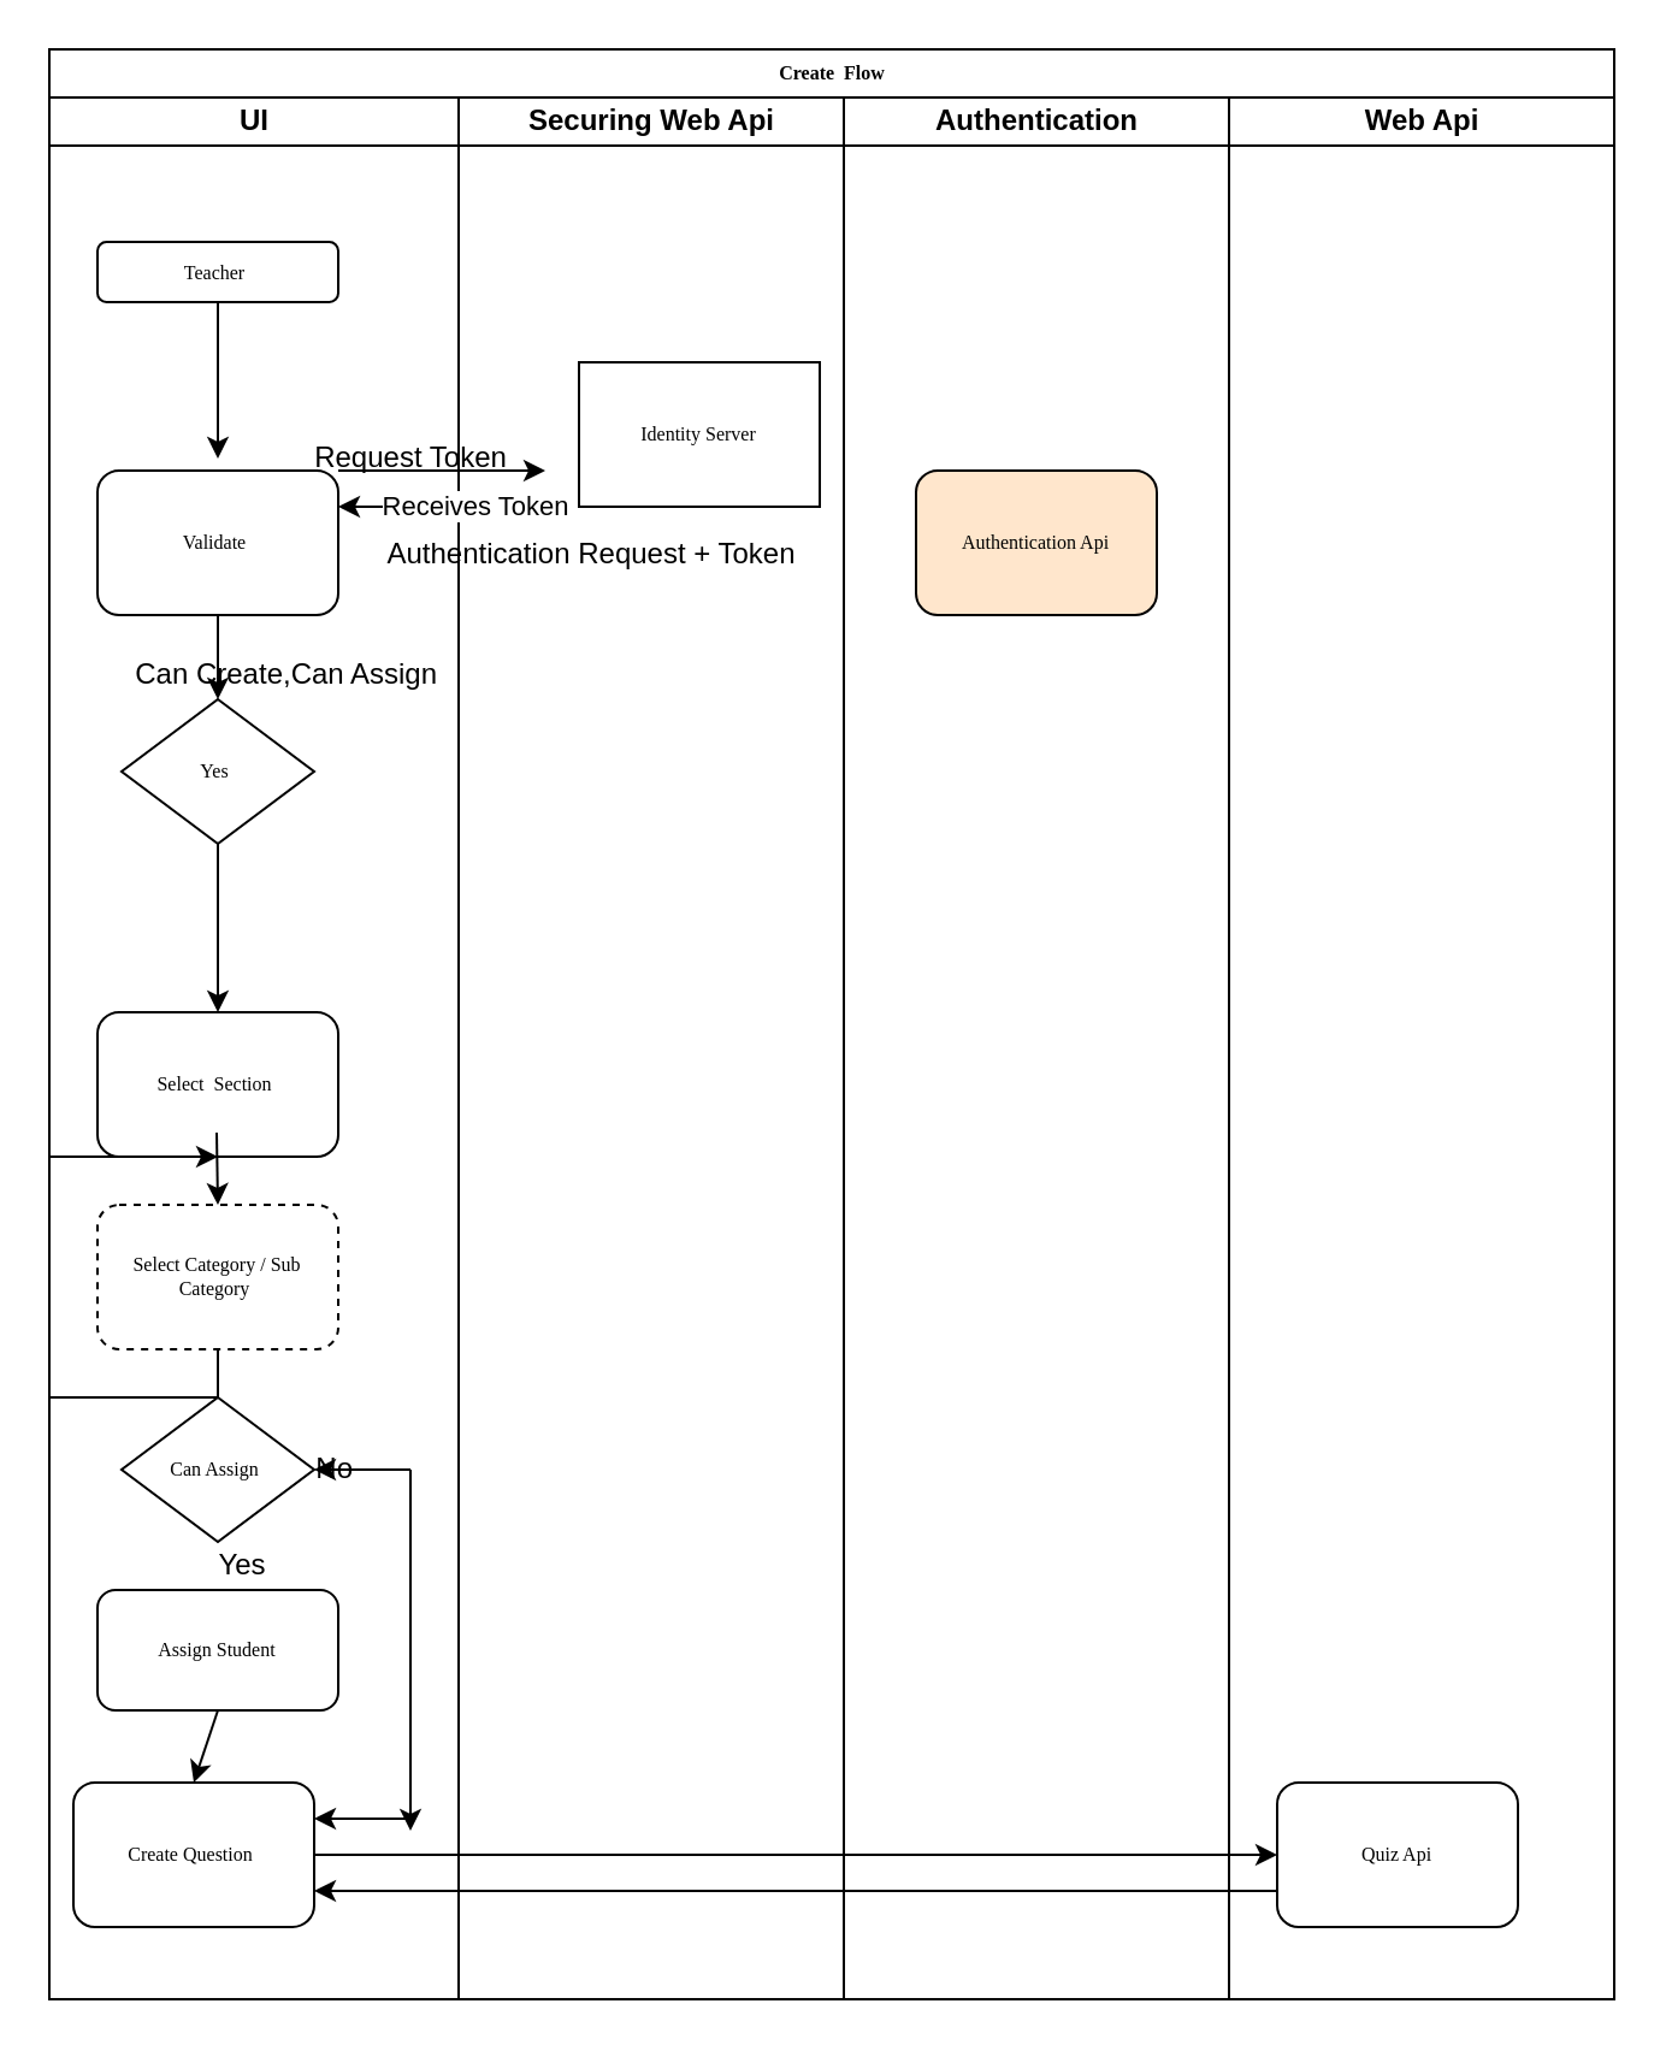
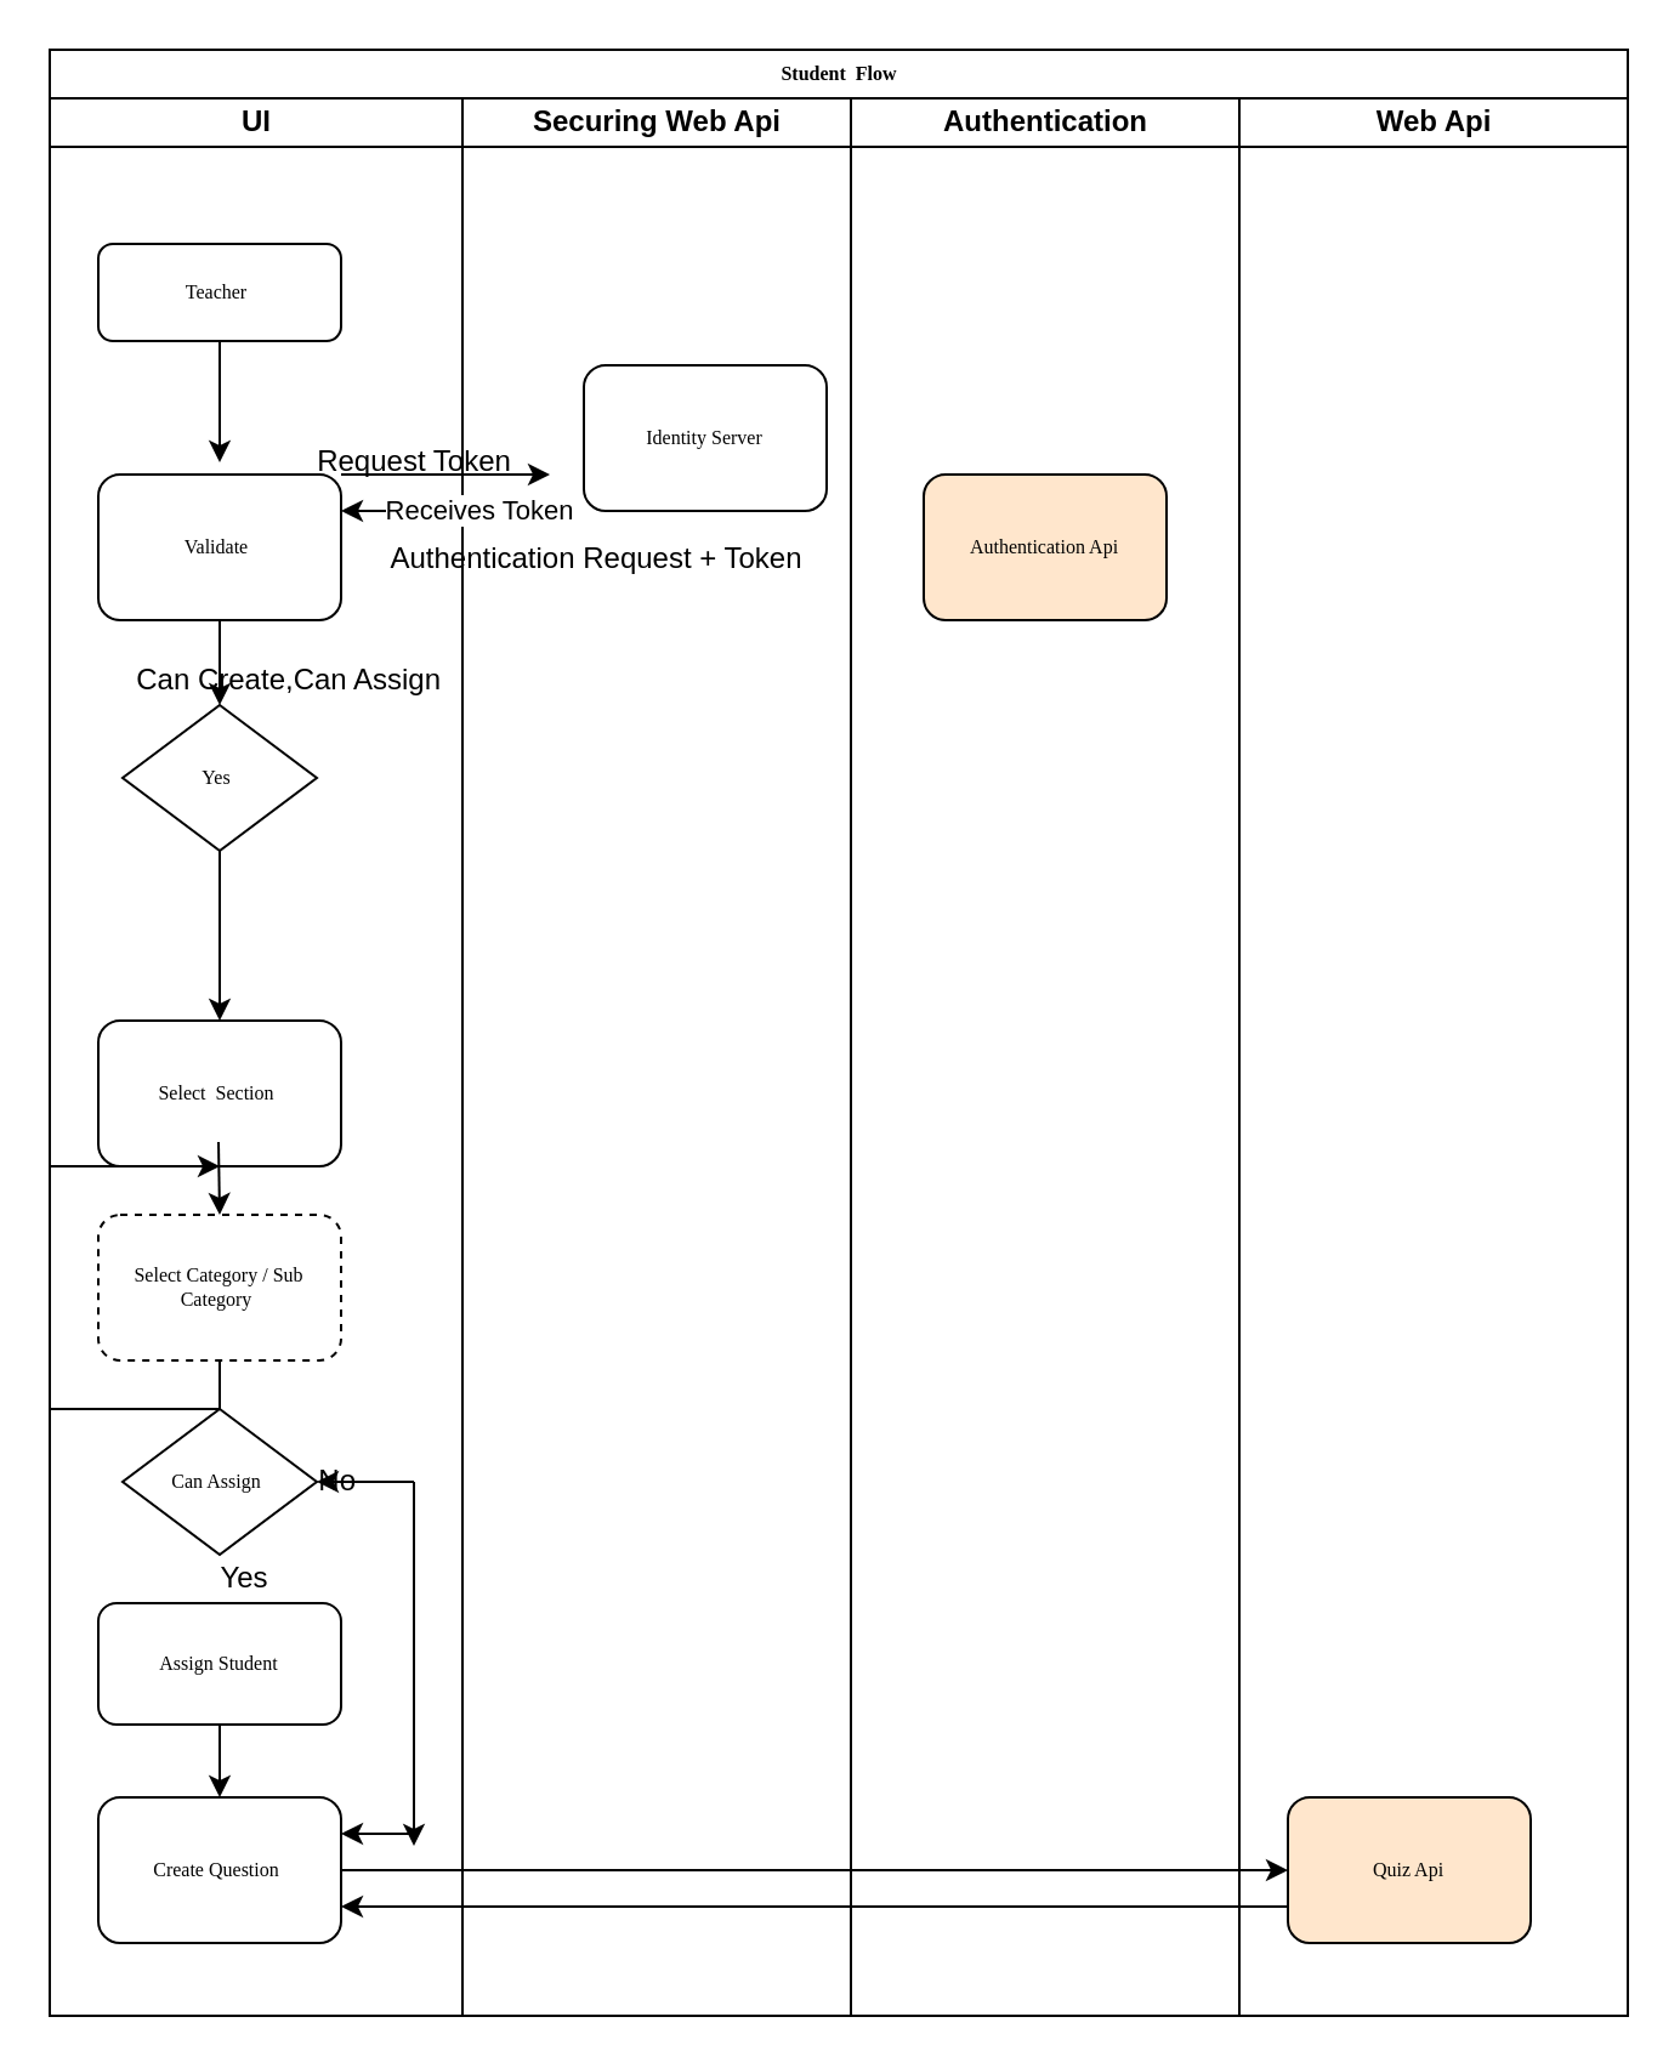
  <mxCell id="0" />
  <mxCell id="1" parent="0" />
- <mxCell id="2" value="Create&amp;nbsp; Flow" style="swimlane;html=1;childLayout=stackLayout;startSize=20;rounded=0;shadow=0;labelBackgroundColor=none;strokeWidth=1;fontFamily=Verdana;fontSize=8;align=center;" parent="1" vertex="1"><mxGeometry x="20" y="20" width="650" height="810" as="geometry" /></mxCell>
+ <mxCell id="2" value="Student&amp;nbsp; Flow" style="swimlane;html=1;childLayout=stackLayout;startSize=20;rounded=0;shadow=0;labelBackgroundColor=none;strokeWidth=1;fontFamily=Verdana;fontSize=8;align=center;" parent="1" vertex="1"><mxGeometry x="20" y="20" width="650" height="810" as="geometry" /></mxCell>
  <mxCell id="3" value="UI" style="swimlane;html=1;startSize=20;" parent="2" vertex="1"><mxGeometry y="20" width="170" height="790" as="geometry" /></mxCell>
- <mxCell id="4" value="Teacher&amp;nbsp;" style="rounded=1;whiteSpace=wrap;html=1;shadow=0;labelBackgroundColor=none;strokeWidth=1;fontFamily=Verdana;fontSize=8;align=center;" parent="3" vertex="1"><mxGeometry x="20" y="60" width="100" height="25" as="geometry" /></mxCell>
+ <mxCell id="4" value="Teacher&amp;nbsp;" style="rounded=1;whiteSpace=wrap;html=1;shadow=0;labelBackgroundColor=none;strokeWidth=1;fontFamily=Verdana;fontSize=8;align=center;" parent="3" vertex="1"><mxGeometry x="20" y="60" width="100" height="40" as="geometry" /></mxCell>
  <mxCell id="5" value="Validate&amp;nbsp;" style="rounded=1;whiteSpace=wrap;html=1;shadow=0;labelBackgroundColor=none;strokeWidth=1;fontFamily=Verdana;fontSize=8;align=center;" parent="3" vertex="1"><mxGeometry x="20" y="155" width="100" height="60" as="geometry" /></mxCell>
  <mxCell id="6" value="Assign Student" style="rounded=1;whiteSpace=wrap;html=1;shadow=0;labelBackgroundColor=none;strokeWidth=1;fontFamily=Verdana;fontSize=8;align=center;" parent="3" vertex="1"><mxGeometry x="20" y="620" width="100" height="50" as="geometry" /></mxCell>
  <mxCell id="7" value="Yes&amp;nbsp;" style="rhombus;whiteSpace=wrap;html=1;rounded=0;shadow=0;labelBackgroundColor=none;strokeWidth=1;fontFamily=Verdana;fontSize=8;align=center;" parent="3" vertex="1"><mxGeometry x="30" y="250" width="80" height="60" as="geometry" /></mxCell>
  <mxCell id="8" value="" style="endArrow=classic;html=1;exitX=0.5;exitY=1;exitDx=0;exitDy=0;" edge="1" parent="3" source="5" target="7"><mxGeometry width="50" height="50" relative="1" as="geometry"><mxPoint x="450" y="330" as="sourcePoint" /><mxPoint x="500" y="280" as="targetPoint" /></mxGeometry></mxCell>
  <mxCell id="9" value="Can Create,Can Assign&amp;nbsp;" style="text;html=1;align=center;verticalAlign=middle;resizable=0;points=[];autosize=1;" vertex="1" parent="3"><mxGeometry x="30" y="230" width="140" height="20" as="geometry" /></mxCell>
  <mxCell id="10" value="Select&amp;nbsp; Section&amp;nbsp;" style="rounded=1;whiteSpace=wrap;html=1;shadow=0;labelBackgroundColor=none;strokeWidth=1;fontFamily=Verdana;fontSize=8;align=center;" vertex="1" parent="3"><mxGeometry x="20" y="380" width="100" height="60" as="geometry" /></mxCell>
  <mxCell id="11" style="edgeStyle=orthogonalEdgeStyle;rounded=0;orthogonalLoop=1;jettySize=auto;html=1;exitX=0.5;exitY=1;exitDx=0;exitDy=0;" edge="1" parent="3" source="12" target="10"><mxGeometry relative="1" as="geometry" /></mxCell>
  <mxCell id="12" value="Select Category / Sub Category&amp;nbsp;" style="rounded=1;whiteSpace=wrap;html=1;shadow=0;labelBackgroundColor=none;strokeWidth=1;fontFamily=Verdana;fontSize=8;align=center;dashed=1;" vertex="1" parent="3"><mxGeometry x="20" y="460" width="100" height="60" as="geometry" /></mxCell>
  <mxCell id="13" value="" style="endArrow=classic;html=1;exitX=0.5;exitY=1;exitDx=0;exitDy=0;" edge="1" parent="3"><mxGeometry width="50" height="50" relative="1" as="geometry"><mxPoint x="69.5" y="430" as="sourcePoint" /><mxPoint x="70" y="460" as="targetPoint" /></mxGeometry></mxCell>
  <mxCell id="14" value="Can Assign&amp;nbsp;" style="rhombus;whiteSpace=wrap;html=1;rounded=0;shadow=0;labelBackgroundColor=none;strokeWidth=1;fontFamily=Verdana;fontSize=8;align=center;" vertex="1" parent="3"><mxGeometry x="30" y="540" width="80" height="60" as="geometry" /></mxCell>
- <mxCell id="15" value="Create Question&amp;nbsp;" style="rounded=1;whiteSpace=wrap;html=1;shadow=0;labelBackgroundColor=none;strokeWidth=1;fontFamily=Verdana;fontSize=8;align=center;" parent="3" vertex="1"><mxGeometry x="10" y="700" width="100" height="60" as="geometry" /></mxCell>
+ <mxCell id="15" value="Create Question&amp;nbsp;" style="rounded=1;whiteSpace=wrap;html=1;shadow=0;labelBackgroundColor=none;strokeWidth=1;fontFamily=Verdana;fontSize=8;align=center;" parent="3" vertex="1"><mxGeometry x="20" y="700" width="100" height="60" as="geometry" /></mxCell>
  <mxCell id="16" value="" style="endArrow=classic;html=1;entryX=0.5;entryY=0;entryDx=0;entryDy=0;exitX=0.5;exitY=1;exitDx=0;exitDy=0;" edge="1" parent="3" source="6" target="15"><mxGeometry width="50" height="50" relative="1" as="geometry"><mxPoint x="60" y="680" as="sourcePoint" /><mxPoint x="110" y="630" as="targetPoint" /></mxGeometry></mxCell>
  <mxCell id="17" value="Securing Web Api" style="swimlane;html=1;startSize=20;" parent="2" vertex="1"><mxGeometry x="170" y="20" width="160" height="790" as="geometry" /></mxCell>
- <mxCell id="18" value="Identity Server" style="whiteSpace=wrap;html=1;shadow=0;labelBackgroundColor=none;strokeWidth=1;fontFamily=Verdana;fontSize=8;align=center;rounded=0;" parent="17" vertex="1"><mxGeometry x="50" y="110" width="100" height="60" as="geometry" /></mxCell>
+ <mxCell id="18" value="Identity Server" style="rounded=1;whiteSpace=wrap;html=1;shadow=0;labelBackgroundColor=none;strokeWidth=1;fontFamily=Verdana;fontSize=8;align=center;" parent="17" vertex="1"><mxGeometry x="50" y="110" width="100" height="60" as="geometry" /></mxCell>
  <mxCell id="19" value="Authentication Request + Token" style="text;html=1;align=center;verticalAlign=middle;resizable=0;points=[];autosize=1;" vertex="1" parent="17"><mxGeometry x="-40" y="180" width="190" height="20" as="geometry" /></mxCell>
  <mxCell id="20" value="Authentication" style="swimlane;html=1;startSize=20;" parent="2" vertex="1"><mxGeometry x="330" y="20" width="160" height="790" as="geometry" /></mxCell>
  <mxCell id="21" value="Authentication Api" style="rounded=1;whiteSpace=wrap;html=1;shadow=0;labelBackgroundColor=none;strokeWidth=1;fontFamily=Verdana;fontSize=8;align=center;fillColor=#ffe6cc;" parent="20" vertex="1"><mxGeometry x="30" y="155" width="100" height="60" as="geometry" /></mxCell>
  <mxCell id="22" value="Web Api" style="swimlane;html=1;startSize=20;" parent="2" vertex="1"><mxGeometry x="490" y="20" width="160" height="790" as="geometry" /></mxCell>
- <mxCell id="23" value="Quiz Api" style="rounded=1;whiteSpace=wrap;html=1;shadow=0;labelBackgroundColor=none;strokeWidth=1;fontFamily=Verdana;fontSize=8;align=center;" parent="22" vertex="1"><mxGeometry x="20" y="700" width="100" height="60" as="geometry" /></mxCell>
+ <mxCell id="23" value="Quiz Api" style="rounded=1;whiteSpace=wrap;html=1;shadow=0;labelBackgroundColor=none;strokeWidth=1;fontFamily=Verdana;fontSize=8;align=center;fillColor=#ffe6cc;" parent="22" vertex="1"><mxGeometry x="20" y="700" width="100" height="60" as="geometry" /></mxCell>
  <mxCell id="24" value="" style="endArrow=classic;html=1;exitX=1;exitY=0;exitDx=0;exitDy=0;" edge="1" parent="2" source="5"><mxGeometry width="50" height="50" relative="1" as="geometry"><mxPoint x="120" y="190" as="sourcePoint" /><mxPoint x="206" y="175" as="targetPoint" /></mxGeometry></mxCell>
  <mxCell id="25" value="" style="endArrow=classic;html=1;entryX=1;entryY=0.25;entryDx=0;entryDy=0;" edge="1" parent="2" target="5"><mxGeometry width="50" height="50" relative="1" as="geometry"><mxPoint x="207" y="190" as="sourcePoint" /><mxPoint x="500" y="300" as="targetPoint" /></mxGeometry></mxCell>
  <mxCell id="26" value="Receives Token" style="edgeLabel;html=1;align=center;verticalAlign=middle;resizable=0;points=[];" vertex="1" connectable="0" parent="25"><mxGeometry x="-0.287" y="-1" relative="1" as="geometry"><mxPoint as="offset" /></mxGeometry></mxCell>
  <mxCell id="27" value="" style="endArrow=classic;html=1;exitX=0;exitY=0.75;exitDx=0;exitDy=0;entryX=1;entryY=0.75;entryDx=0;entryDy=0;" edge="1" parent="2" source="23" target="15"><mxGeometry width="50" height="50" relative="1" as="geometry"><mxPoint x="450" y="510" as="sourcePoint" /><mxPoint x="500" y="460" as="targetPoint" /></mxGeometry></mxCell>
  <mxCell id="28" value="" style="endArrow=classic;html=1;exitX=1;exitY=0.5;exitDx=0;exitDy=0;entryX=0;entryY=0.5;entryDx=0;entryDy=0;" edge="1" parent="2" source="15" target="23"><mxGeometry width="50" height="50" relative="1" as="geometry"><mxPoint x="120" y="790" as="sourcePoint" /><mxPoint x="170" y="740" as="targetPoint" /></mxGeometry></mxCell>
  <mxCell id="29" style="edgeStyle=orthogonalEdgeStyle;rounded=0;orthogonalLoop=1;jettySize=auto;html=1;" edge="1" parent="1" source="4"><mxGeometry relative="1" as="geometry"><mxPoint x="90" y="190" as="targetPoint" /></mxGeometry></mxCell>
  <mxCell id="30" value="Request Token" style="text;html=1;align=center;verticalAlign=middle;resizable=0;points=[];autosize=1;" vertex="1" parent="1"><mxGeometry x="120" y="180" width="100" height="20" as="geometry" /></mxCell>
  <mxCell id="31" value="" style="endArrow=classic;html=1;exitX=0.5;exitY=1;exitDx=0;exitDy=0;" edge="1" parent="1" source="7"><mxGeometry width="50" height="50" relative="1" as="geometry"><mxPoint x="470" y="370" as="sourcePoint" /><mxPoint x="90" y="420" as="targetPoint" /></mxGeometry></mxCell>
  <mxCell id="32" value="" style="endArrow=classic;html=1;entryX=1;entryY=0.25;entryDx=0;entryDy=0;" edge="1" parent="1" target="15"><mxGeometry width="50" height="50" relative="1" as="geometry"><mxPoint x="170" y="755" as="sourcePoint" /><mxPoint x="520" y="480" as="targetPoint" /></mxGeometry></mxCell>
  <mxCell id="33" value="Yes" style="text;html=1;align=center;verticalAlign=middle;resizable=0;points=[];autosize=1;" vertex="1" parent="1"><mxGeometry x="80" y="640" width="40" height="20" as="geometry" /></mxCell>
  <mxCell id="34" value="No&amp;nbsp;" style="text;html=1;align=center;verticalAlign=middle;resizable=0;points=[];autosize=1;" vertex="1" parent="1"><mxGeometry x="125" y="600" width="30" height="20" as="geometry" /></mxCell>
  <mxCell id="35" value="" style="endArrow=classic;html=1;" edge="1" parent="1"><mxGeometry width="50" height="50" relative="1" as="geometry"><mxPoint x="170" y="610" as="sourcePoint" /><mxPoint x="130" y="610" as="targetPoint" /></mxGeometry></mxCell>
  <mxCell id="36" value="" style="endArrow=classic;html=1;" edge="1" parent="1"><mxGeometry width="50" height="50" relative="1" as="geometry"><mxPoint x="170" y="610" as="sourcePoint" /><mxPoint x="170" y="760" as="targetPoint" /></mxGeometry></mxCell>
